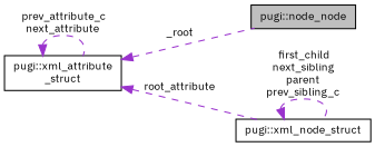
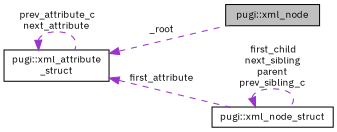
  digraph {
    fontname="IBM Plex Sans"
    rankdir=LR
    node [color=black fillcolor=white fontname="IBM Plex Sans" fontsize=10 shape=record style=filled]
    edge [color=darkorchid3 dir=back fontname="IBM Plex Sans" fontsize=10 labelfontname=Helvetica labelfontsize=10 style=dashed]
-   n1 [fillcolor=grey75 fontcolor=black height=0.2 label="pugi::node_node" width=0.4]
+   n1 [fillcolor=grey75 fontcolor=black height=0.2 label="pugi::xml_node" width=0.4]
    n2 [height=0.2 label="pugi::xml_node_struct" width=0.4]
    n3 [height=0.2 label="pugi::xml_attribute\l_struct" width=0.4]
    n2 -> n2 [label=" first_child\nnext_sibling\nparent\nprev_sibling_c"]
    n3 -> n1 [label=" _root"]
-   n3 -> n2 [label=" root_attribute"]
+   n3 -> n2 [label=" first_attribute"]
    n3 -> n3 [label=" prev_attribute_c\nnext_attribute"]
  }
